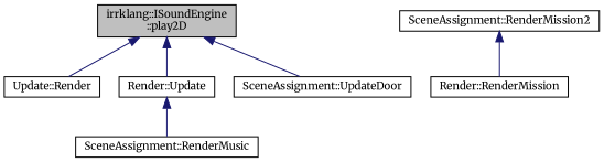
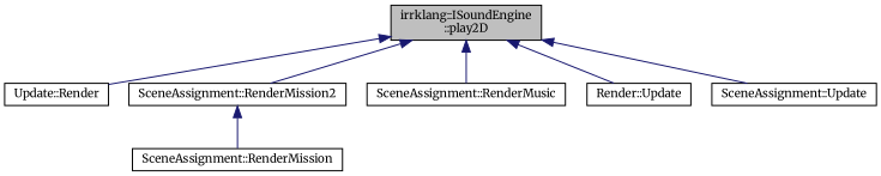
  digraph {
    fontname=Merriweather
    rankdir=TB
    node [color=black fontname=Merriweather fontsize=10 shape=record]
    edge [color=midnightblue dir=back fontname=Merriweather fontsize=10 labelfontname=Helvetica labelfontsize=10 style=solid]
    n1 [fillcolor=grey75 fontcolor=black height=0.2 label="irrklang::ISoundEngine\l::play2D" style=filled width=0.4]
    n2 [height=0.2 label="Update::Render" width=0.4]
    n3 [height=0.2 label="SceneAssignment::RenderMission2" width=0.4]
    n4 [height=0.2 label="SceneAssignment::RenderMusic" width=0.4]
    n5 [height=0.2 label="Render::Update" width=0.4]
-   n6 [height=0.2 label="SceneAssignment::UpdateDoor" width=0.4]
-   n7 [height=0.2 label="Render::RenderMission" width=0.4]
+   n6 [height=0.2 label="SceneAssignment::Update" width=0.4]
+   n7 [height=0.2 label="SceneAssignment::RenderMission" width=0.4]
    n1 -> n2
-   n5 -> n4
+   n1 -> n3
+   n1 -> n4
    n1 -> n5
    n1 -> n6
    n3 -> n7
  }
